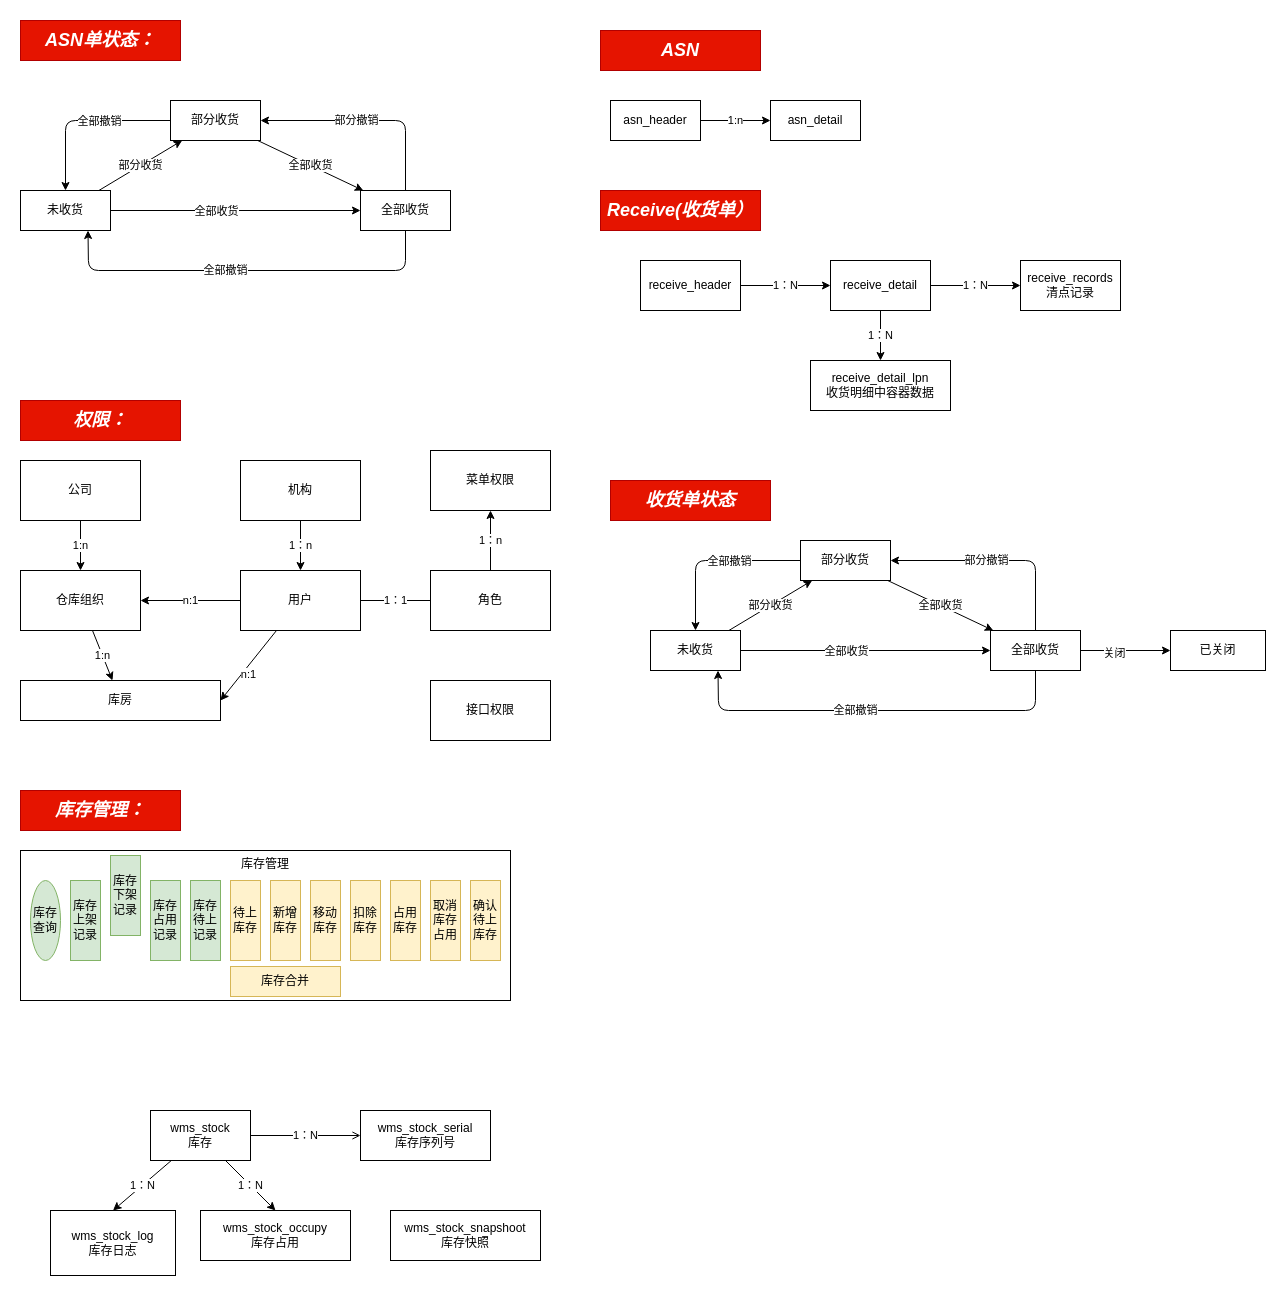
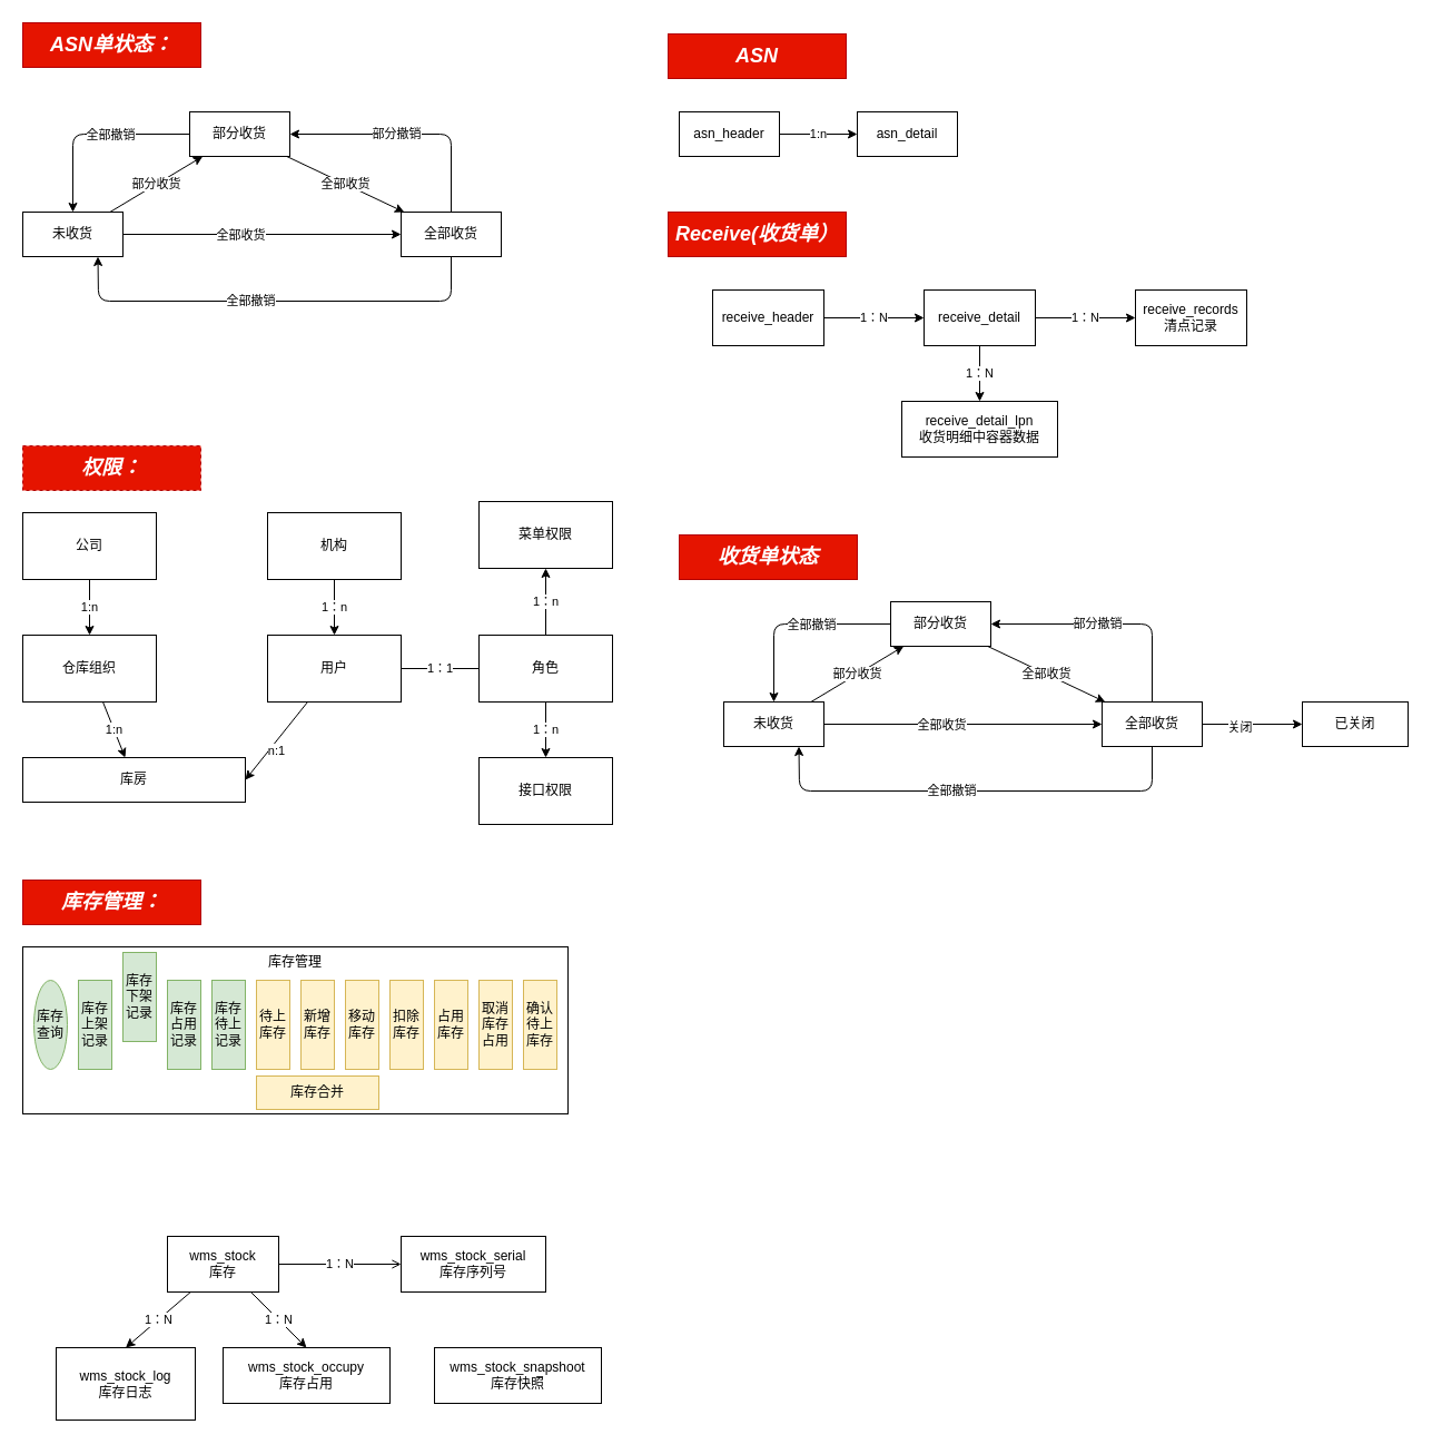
  <mxCell id="0" />
  <mxCell id="1" parent="0" />
  <mxCell id="2" value="部分收货" style="edgeStyle=none;html=1;" parent="1" source="5" target="9" edge="1"><mxGeometry relative="1" as="geometry" /></mxCell>
  <mxCell id="3" style="edgeStyle=none;html=1;" parent="1" source="5" target="14" edge="1"><mxGeometry relative="1" as="geometry" /></mxCell>
  <mxCell id="4" value="全部收货" style="edgeLabel;html=1;align=center;verticalAlign=middle;resizable=0;points=[];" parent="3" connectable="0" vertex="1"><mxGeometry x="-0.16" relative="1" as="geometry"><mxPoint as="offset" /></mxGeometry></mxCell>
  <mxCell id="5" value="未收货" style="whiteSpace=wrap;html=1;" parent="1" vertex="1"><mxGeometry x="20" y="190" width="90" height="40" as="geometry" /></mxCell>
  <mxCell id="6" value="全部收货" style="edgeStyle=none;html=1;" parent="1" source="9" target="14" edge="1"><mxGeometry relative="1" as="geometry" /></mxCell>
  <mxCell id="7" style="edgeStyle=none;html=1;entryX=0.5;entryY=0;entryDx=0;entryDy=0;" parent="1" source="9" target="5" edge="1"><mxGeometry relative="1" as="geometry"><Array as="points"><mxPoint x="65" y="120" /></Array></mxGeometry></mxCell>
  <mxCell id="8" value="全部撤销" style="edgeLabel;html=1;align=center;verticalAlign=middle;resizable=0;points=[];" parent="7" connectable="0" vertex="1"><mxGeometry x="-0.177" relative="1" as="geometry"><mxPoint as="offset" /></mxGeometry></mxCell>
  <mxCell id="9" value="部分收货" style="whiteSpace=wrap;html=1;" parent="1" vertex="1"><mxGeometry x="170" y="100" width="90" height="40" as="geometry" /></mxCell>
  <mxCell id="10" style="edgeStyle=none;html=1;entryX=0.75;entryY=1;entryDx=0;entryDy=0;exitX=0.5;exitY=1;exitDx=0;exitDy=0;" parent="1" source="14" target="5" edge="1"><mxGeometry relative="1" as="geometry"><Array as="points"><mxPoint x="405" y="270" /><mxPoint x="88" y="270" /></Array></mxGeometry></mxCell>
  <mxCell id="11" value="全部撤销" style="edgeLabel;html=1;align=center;verticalAlign=middle;resizable=0;points=[];" parent="10" connectable="0" vertex="1"><mxGeometry x="0.113" y="-1" relative="1" as="geometry"><mxPoint as="offset" /></mxGeometry></mxCell>
  <mxCell id="12" style="edgeStyle=none;html=1;entryX=1;entryY=0.5;entryDx=0;entryDy=0;" parent="1" source="14" target="9" edge="1"><mxGeometry relative="1" as="geometry"><Array as="points"><mxPoint x="405" y="120" /></Array></mxGeometry></mxCell>
  <mxCell id="13" value="部分撤销" style="edgeLabel;html=1;align=center;verticalAlign=middle;resizable=0;points=[];" parent="12" connectable="0" vertex="1"><mxGeometry x="0.116" y="-1" relative="1" as="geometry"><mxPoint as="offset" /></mxGeometry></mxCell>
  <mxCell id="14" value="全部收货" style="whiteSpace=wrap;html=1;" parent="1" vertex="1"><mxGeometry x="360" y="190" width="90" height="40" as="geometry" /></mxCell>
  <mxCell id="15" value="ASN单状态：" style="whiteSpace=wrap;html=1;fillColor=#e51400;fontColor=#ffffff;strokeColor=#B20000;fontStyle=3;fontSize=18;" parent="1" vertex="1"><mxGeometry x="20" y="20" width="160" height="40" as="geometry" /></mxCell>
  <mxCell id="16" value="1:n" style="edgeStyle=none;html=1;" parent="1" source="17" target="19" edge="1"><mxGeometry relative="1" as="geometry" /></mxCell>
  <mxCell id="17" value="公司" style="whiteSpace=wrap;html=1;" parent="1" vertex="1"><mxGeometry x="20" y="460" width="120" height="60" as="geometry" /></mxCell>
  <mxCell id="18" value="1:n" style="edgeStyle=none;html=1;" parent="1" source="19" target="20" edge="1"><mxGeometry relative="1" as="geometry" /></mxCell>
  <mxCell id="19" value="仓库组织" style="whiteSpace=wrap;html=1;" parent="1" vertex="1"><mxGeometry x="20" y="570" width="120" height="60" as="geometry" /></mxCell>
  <mxCell id="20" value="库房" style="whiteSpace=wrap;html=1;" parent="1" vertex="1"><mxGeometry x="20" y="680" width="200" height="40" as="geometry" /></mxCell>
  <mxCell id="21" value="1：1" style="edgeStyle=none;html=1;endArrow=none;" parent="1" source="25" target="30" edge="1"><mxGeometry relative="1" as="geometry" /></mxCell>
- <mxCell id="22" value="n:1" style="edgeStyle=none;html=1;" parent="1" source="25" target="19" edge="1"><mxGeometry relative="1" as="geometry" /></mxCell>
  <mxCell id="23" style="edgeStyle=none;html=1;entryX=1;entryY=0.5;entryDx=0;entryDy=0;" parent="1" source="25" target="20" edge="1"><mxGeometry relative="1" as="geometry" /></mxCell>
  <mxCell id="24" value="n:1" style="edgeLabel;html=1;align=center;verticalAlign=middle;resizable=0;points=[];" parent="23" vertex="1" connectable="0"><mxGeometry x="0.151" y="5" relative="1" as="geometry"><mxPoint as="offset" /></mxGeometry></mxCell>
  <mxCell id="25" value="用户" style="whiteSpace=wrap;html=1;" parent="1" vertex="1"><mxGeometry x="240" y="570" width="120" height="60" as="geometry" /></mxCell>
  <mxCell id="26" value="菜单权限" style="whiteSpace=wrap;html=1;" parent="1" vertex="1"><mxGeometry x="430" y="450" width="120" height="60" as="geometry" /></mxCell>
  <mxCell id="27" value="接口权限" style="whiteSpace=wrap;html=1;" parent="1" vertex="1"><mxGeometry x="430" y="680" width="120" height="60" as="geometry" /></mxCell>
  <mxCell id="28" value="1：n" style="edgeStyle=none;html=1;entryX=0.5;entryY=1;entryDx=0;entryDy=0;" parent="1" source="30" target="26" edge="1"><mxGeometry relative="1" as="geometry" /></mxCell>
+ <mxCell id="29" value="1：n" style="edgeStyle=none;html=1;entryX=0.5;entryY=0;entryDx=0;entryDy=0;" parent="1" source="30" target="27" edge="1"><mxGeometry relative="1" as="geometry" /></mxCell>
  <mxCell id="30" value="角色" style="whiteSpace=wrap;html=1;" parent="1" vertex="1"><mxGeometry x="430" y="570" width="120" height="60" as="geometry" /></mxCell>
  <mxCell id="31" value="库存管理" style="whiteSpace=wrap;html=1;verticalAlign=top;" parent="1" vertex="1"><mxGeometry x="20" y="850" width="490" height="150" as="geometry" /></mxCell>
  <mxCell id="32" value="库存合并" style="whiteSpace=wrap;html=1;horizontal=1;verticalAlign=middle;fillColor=#fff2cc;strokeColor=#d6b656;" parent="1" vertex="1"><mxGeometry x="230" y="966" width="110" height="30" as="geometry" /></mxCell>
  <mxCell id="33" value="库存查询" style="ellipse;whiteSpace=wrap;html=1;horizontal=1;verticalAlign=middle;labelBackgroundColor=none;fillColor=#d5e8d4;strokeColor=#82b366;" parent="1" vertex="1"><mxGeometry x="30" y="880" width="30" height="80" as="geometry" /></mxCell>
  <mxCell id="34" value="新增库存" style="whiteSpace=wrap;html=1;horizontal=1;verticalAlign=middle;fillColor=#fff2cc;strokeColor=#d6b656;" parent="1" vertex="1"><mxGeometry x="270" y="880" width="30" height="80" as="geometry" /></mxCell>
  <mxCell id="35" value="移动库存" style="whiteSpace=wrap;html=1;horizontal=1;verticalAlign=middle;fillColor=#fff2cc;strokeColor=#d6b656;" parent="1" vertex="1"><mxGeometry x="310" y="880" width="30" height="80" as="geometry" /></mxCell>
  <mxCell id="36" value="扣除库存" style="whiteSpace=wrap;html=1;horizontal=1;verticalAlign=middle;fillColor=#fff2cc;strokeColor=#d6b656;" parent="1" vertex="1"><mxGeometry x="350" y="880" width="30" height="80" as="geometry" /></mxCell>
  <mxCell id="37" value="占用库存" style="whiteSpace=wrap;html=1;horizontal=1;verticalAlign=middle;fillColor=#fff2cc;strokeColor=#d6b656;" parent="1" vertex="1"><mxGeometry x="390" y="880" width="30" height="80" as="geometry" /></mxCell>
  <mxCell id="38" value="待上库存" style="whiteSpace=wrap;html=1;horizontal=1;verticalAlign=middle;fillColor=#fff2cc;strokeColor=#d6b656;" parent="1" vertex="1"><mxGeometry x="230" y="880" width="30" height="80" as="geometry" /></mxCell>
  <mxCell id="39" value="取消库存占用" style="whiteSpace=wrap;html=1;horizontal=1;verticalAlign=middle;fillColor=#fff2cc;strokeColor=#d6b656;" parent="1" vertex="1"><mxGeometry x="430" y="880" width="30" height="80" as="geometry" /></mxCell>
  <mxCell id="40" value="确认待上库存" style="whiteSpace=wrap;html=1;horizontal=1;verticalAlign=middle;fillColor=#fff2cc;strokeColor=#d6b656;" parent="1" vertex="1"><mxGeometry x="470" y="880" width="30" height="80" as="geometry" /></mxCell>
  <mxCell id="41" value="库存上架记录" style="whiteSpace=wrap;html=1;horizontal=1;verticalAlign=middle;fillColor=#d5e8d4;strokeColor=#82b366;" parent="1" vertex="1"><mxGeometry x="70" y="880" width="30" height="80" as="geometry" /></mxCell>
  <mxCell id="42" value="库存下架记录" style="whiteSpace=wrap;html=1;horizontal=1;verticalAlign=middle;fillColor=#d5e8d4;strokeColor=#82b366;" parent="1" vertex="1"><mxGeometry x="110" y="855" width="30" height="80" as="geometry" /></mxCell>
  <mxCell id="43" value="库存占用记录" style="whiteSpace=wrap;html=1;horizontal=1;verticalAlign=middle;fillColor=#d5e8d4;strokeColor=#82b366;" parent="1" vertex="1"><mxGeometry x="150" y="880" width="30" height="80" as="geometry" /></mxCell>
  <mxCell id="44" value="库存待上记录" style="whiteSpace=wrap;html=1;horizontal=1;verticalAlign=middle;fillColor=#d5e8d4;strokeColor=#82b366;" parent="1" vertex="1"><mxGeometry x="190" y="880" width="30" height="80" as="geometry" /></mxCell>
- <mxCell id="45" value="权限：" style="whiteSpace=wrap;html=1;fillColor=#e51400;fontColor=#ffffff;strokeColor=#B20000;fontStyle=3;fontSize=18;" parent="1" vertex="1"><mxGeometry x="20" y="400" width="160" height="40" as="geometry" /></mxCell>
+ <mxCell id="45" value="权限：" style="whiteSpace=wrap;html=1;fillColor=#e51400;fontColor=#ffffff;strokeColor=#B20000;fontStyle=3;fontSize=18;dashed=1;" parent="1" vertex="1"><mxGeometry x="20" y="400" width="160" height="40" as="geometry" /></mxCell>
  <mxCell id="46" value="库存管理：" style="whiteSpace=wrap;html=1;fillColor=#e51400;fontColor=#ffffff;strokeColor=#B20000;fontStyle=3;fontSize=18;" parent="1" vertex="1"><mxGeometry x="20" y="790" width="160" height="40" as="geometry" /></mxCell>
  <mxCell id="47" value="1：n" style="edgeStyle=none;html=1;" parent="1" source="48" target="25" edge="1"><mxGeometry relative="1" as="geometry" /></mxCell>
  <mxCell id="48" value="机构" style="whiteSpace=wrap;html=1;" parent="1" vertex="1"><mxGeometry x="240" y="460" width="120" height="60" as="geometry" /></mxCell>
  <mxCell id="49" value="ASN" style="whiteSpace=wrap;html=1;fillColor=#e51400;fontColor=#ffffff;strokeColor=#B20000;fontStyle=3;fontSize=18;" parent="1" vertex="1"><mxGeometry x="600" y="30" width="160" height="40" as="geometry" /></mxCell>
  <mxCell id="50" value="1:n" style="edgeStyle=none;html=1;" parent="1" source="51" target="52" edge="1"><mxGeometry relative="1" as="geometry" /></mxCell>
  <mxCell id="51" value="asn_header" style="whiteSpace=wrap;html=1;" parent="1" vertex="1"><mxGeometry x="610" y="100" width="90" height="40" as="geometry" /></mxCell>
  <mxCell id="52" value="asn_detail" style="whiteSpace=wrap;html=1;" parent="1" vertex="1"><mxGeometry x="770" y="100" width="90" height="40" as="geometry" /></mxCell>
  <mxCell id="53" value="Receive(收货单）" style="whiteSpace=wrap;html=1;fillColor=#e51400;fontColor=#ffffff;strokeColor=#B20000;fontStyle=3;fontSize=18;" parent="1" vertex="1"><mxGeometry x="600" y="190" width="160" height="40" as="geometry" /></mxCell>
  <mxCell id="54" value="1：N" style="edgeStyle=none;html=1;entryX=0;entryY=0.5;entryDx=0;entryDy=0;" parent="1" source="55" target="58" edge="1"><mxGeometry relative="1" as="geometry" /></mxCell>
  <mxCell id="55" value="receive_header" style="whiteSpace=wrap;html=1;" parent="1" vertex="1"><mxGeometry x="640" y="260" width="100" height="50" as="geometry" /></mxCell>
  <mxCell id="56" value="1：N" style="edgeStyle=none;html=1;exitX=1;exitY=0.5;exitDx=0;exitDy=0;entryX=0;entryY=0.5;entryDx=0;entryDy=0;" parent="1" source="58" target="59" edge="1"><mxGeometry relative="1" as="geometry" /></mxCell>
  <mxCell id="57" value="1：N" style="edgeStyle=none;html=1;exitX=0.5;exitY=1;exitDx=0;exitDy=0;entryX=0.5;entryY=0;entryDx=0;entryDy=0;" parent="1" source="58" target="60" edge="1"><mxGeometry relative="1" as="geometry" /></mxCell>
  <mxCell id="58" value="receive_detail" style="whiteSpace=wrap;html=1;" parent="1" vertex="1"><mxGeometry x="830" y="260" width="100" height="50" as="geometry" /></mxCell>
  <mxCell id="59" value="receive_records&lt;br&gt;清点记录" style="whiteSpace=wrap;html=1;" parent="1" vertex="1"><mxGeometry x="1020" y="260" width="100" height="50" as="geometry" /></mxCell>
  <mxCell id="60" value="receive_detail_lpn&lt;br&gt;收货明细中容器数据" style="whiteSpace=wrap;html=1;" parent="1" vertex="1"><mxGeometry x="810" y="360" width="140" height="50" as="geometry" /></mxCell>
  <mxCell id="61" value="收货单状态" style="whiteSpace=wrap;html=1;fillColor=#e51400;fontColor=#ffffff;strokeColor=#B20000;fontStyle=3;fontSize=18;" parent="1" vertex="1"><mxGeometry x="610" y="480" width="160" height="40" as="geometry" /></mxCell>
  <mxCell id="62" value="部分收货" style="edgeStyle=none;html=1;" parent="1" source="65" target="69" edge="1"><mxGeometry relative="1" as="geometry" /></mxCell>
  <mxCell id="63" style="edgeStyle=none;html=1;" parent="1" source="65" target="76" edge="1"><mxGeometry relative="1" as="geometry" /></mxCell>
  <mxCell id="64" value="全部收货" style="edgeLabel;html=1;align=center;verticalAlign=middle;resizable=0;points=[];" parent="63" connectable="0" vertex="1"><mxGeometry x="-0.16" relative="1" as="geometry"><mxPoint as="offset" /></mxGeometry></mxCell>
  <mxCell id="65" value="未收货" style="whiteSpace=wrap;html=1;" parent="1" vertex="1"><mxGeometry x="650" y="630" width="90" height="40" as="geometry" /></mxCell>
  <mxCell id="66" value="全部收货" style="edgeStyle=none;html=1;" parent="1" source="69" target="76" edge="1"><mxGeometry relative="1" as="geometry" /></mxCell>
  <mxCell id="67" style="edgeStyle=none;html=1;entryX=0.5;entryY=0;entryDx=0;entryDy=0;" parent="1" source="69" target="65" edge="1"><mxGeometry relative="1" as="geometry"><Array as="points"><mxPoint x="695" y="560" /></Array></mxGeometry></mxCell>
  <mxCell id="68" value="全部撤销" style="edgeLabel;html=1;align=center;verticalAlign=middle;resizable=0;points=[];" parent="67" connectable="0" vertex="1"><mxGeometry x="-0.177" relative="1" as="geometry"><mxPoint as="offset" /></mxGeometry></mxCell>
  <mxCell id="69" value="部分收货" style="whiteSpace=wrap;html=1;" parent="1" vertex="1"><mxGeometry x="800" y="540" width="90" height="40" as="geometry" /></mxCell>
  <mxCell id="70" style="edgeStyle=none;html=1;entryX=0.75;entryY=1;entryDx=0;entryDy=0;exitX=0.5;exitY=1;exitDx=0;exitDy=0;" parent="1" source="76" target="65" edge="1"><mxGeometry relative="1" as="geometry"><Array as="points"><mxPoint x="1035" y="710" /><mxPoint x="718" y="710" /></Array></mxGeometry></mxCell>
  <mxCell id="71" value="全部撤销" style="edgeLabel;html=1;align=center;verticalAlign=middle;resizable=0;points=[];" parent="70" connectable="0" vertex="1"><mxGeometry x="0.113" y="-1" relative="1" as="geometry"><mxPoint as="offset" /></mxGeometry></mxCell>
  <mxCell id="72" style="edgeStyle=none;html=1;entryX=1;entryY=0.5;entryDx=0;entryDy=0;" parent="1" source="76" target="69" edge="1"><mxGeometry relative="1" as="geometry"><Array as="points"><mxPoint x="1035" y="560" /></Array></mxGeometry></mxCell>
  <mxCell id="73" value="部分撤销" style="edgeLabel;html=1;align=center;verticalAlign=middle;resizable=0;points=[];" parent="72" connectable="0" vertex="1"><mxGeometry x="0.116" y="-1" relative="1" as="geometry"><mxPoint as="offset" /></mxGeometry></mxCell>
  <mxCell id="74" value="" style="edgeStyle=none;html=1;" parent="1" source="76" target="77" edge="1"><mxGeometry relative="1" as="geometry" /></mxCell>
  <mxCell id="75" value="关闭" style="edgeLabel;html=1;align=center;verticalAlign=middle;resizable=0;points=[];" parent="74" vertex="1" connectable="0"><mxGeometry x="-0.267" y="-2" relative="1" as="geometry"><mxPoint as="offset" /></mxGeometry></mxCell>
  <mxCell id="76" value="全部收货" style="whiteSpace=wrap;html=1;" parent="1" vertex="1"><mxGeometry x="990" y="630" width="90" height="40" as="geometry" /></mxCell>
  <mxCell id="77" value="已关闭" style="whiteSpace=wrap;html=1;" parent="1" vertex="1"><mxGeometry x="1170" y="630" width="95" height="40" as="geometry" /></mxCell>
  <mxCell id="78" value="1：N" style="edgeStyle=none;html=1;entryX=0;entryY=0.5;entryDx=0;entryDy=0;endArrow=open;" edge="1" parent="1" source="81" target="83"><mxGeometry relative="1" as="geometry" /></mxCell>
  <mxCell id="79" value="1：N" style="edgeStyle=none;html=1;entryX=0.5;entryY=0;entryDx=0;entryDy=0;" edge="1" parent="1" source="81" target="82"><mxGeometry relative="1" as="geometry" /></mxCell>
  <mxCell id="80" value="1：N" style="edgeStyle=none;html=1;exitX=0.75;exitY=1;exitDx=0;exitDy=0;entryX=0.5;entryY=0;entryDx=0;entryDy=0;" edge="1" parent="1" source="81" target="84"><mxGeometry relative="1" as="geometry" /></mxCell>
  <mxCell id="81" value="wms_stock&lt;br&gt;库存" style="whiteSpace=wrap;html=1;" vertex="1" parent="1"><mxGeometry x="150" y="1110" width="100" height="50" as="geometry" /></mxCell>
  <mxCell id="82" value="wms_stock_log&lt;br&gt;库存日志" style="whiteSpace=wrap;html=1;" vertex="1" parent="1"><mxGeometry x="50" y="1210" width="125" height="65" as="geometry" /></mxCell>
  <mxCell id="83" value="wms_stock_serial&lt;br&gt;库存序列号" style="whiteSpace=wrap;html=1;" vertex="1" parent="1"><mxGeometry x="360" y="1110" width="130" height="50" as="geometry" /></mxCell>
  <mxCell id="84" value="wms_stock_occupy&lt;br&gt;库存占用" style="whiteSpace=wrap;html=1;" vertex="1" parent="1"><mxGeometry x="200" y="1210" width="150" height="50" as="geometry" /></mxCell>
  <mxCell id="85" value="wms_stock_snapshoot&lt;br&gt;库存快照" style="whiteSpace=wrap;html=1;" vertex="1" parent="1"><mxGeometry x="390" y="1210" width="150" height="50" as="geometry" /></mxCell>
